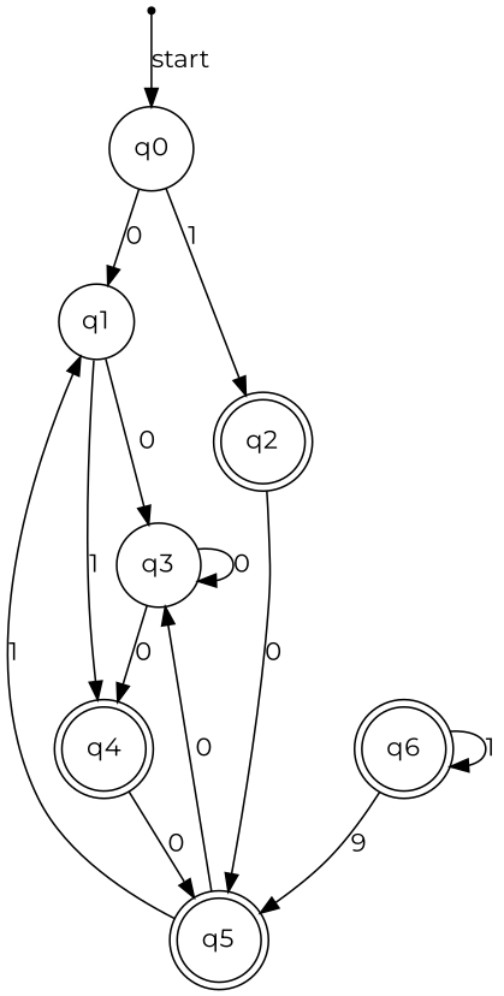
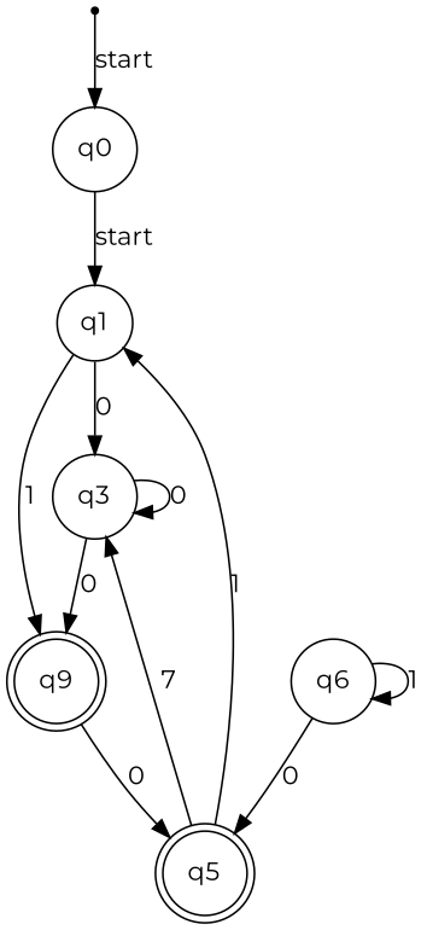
  digraph {
    fontname=Montserrat
    node [fontname=Montserrat shape=doublecircle]
    edge [fontname=Montserrat]
    n1 [label=q2147483647 shape=point]
    n2 [label=q0 shape=circle]
    n3 [label=q1 shape=circle]
-   n4 [label=q2]
    n5 [label=q3 shape=circle]
-   n6 [label=q4]
+   n6 [label=q9]
    n7 [label=q5]
-   n8 [label=q6]
+   n8 [label=q6 shape=circle]
    n1 -> n2 [label=start]
-   n2 -> n3 [label=0]
-   n2 -> n4 [label=1]
+   n2 -> n3 [label=start]
    n3 -> n5 [label=0]
    n3 -> n6 [label=1]
-   n4 -> n7 [label=0]
    n5 -> n5 [label=0]
    n5 -> n6 [label=0]
    n6 -> n7 [label=0]
    n7 -> n3 [label=1]
-   n7 -> n5 [label=0]
-   n8 -> n7 [label=9]
+   n7 -> n5 [label=7]
+   n8 -> n7 [label=0]
    n8 -> n8 [label=1]
  }
